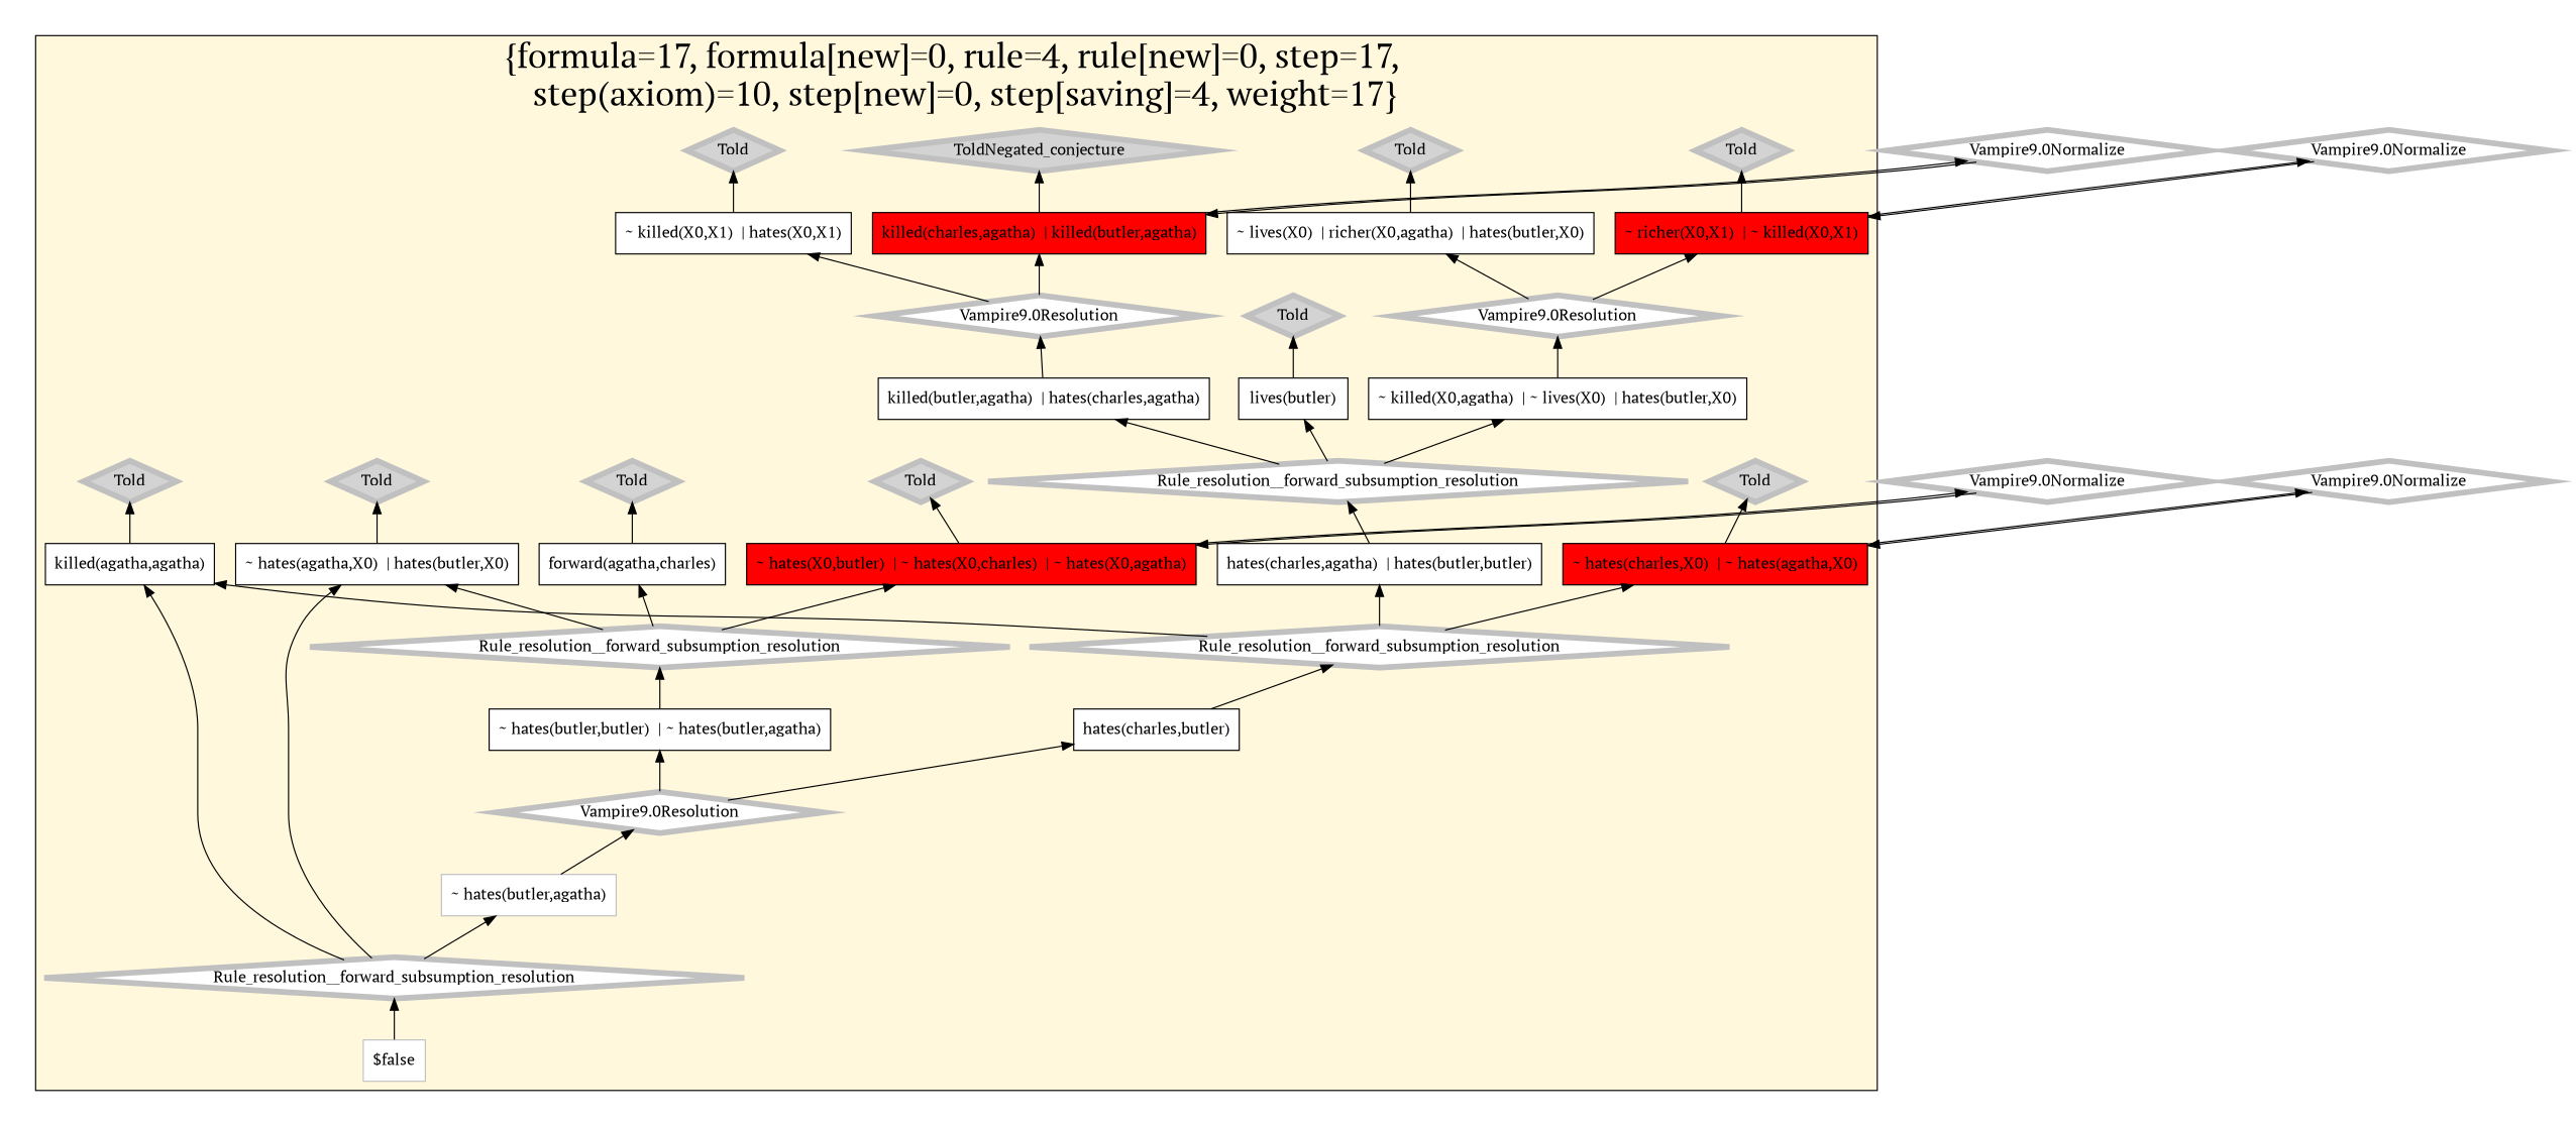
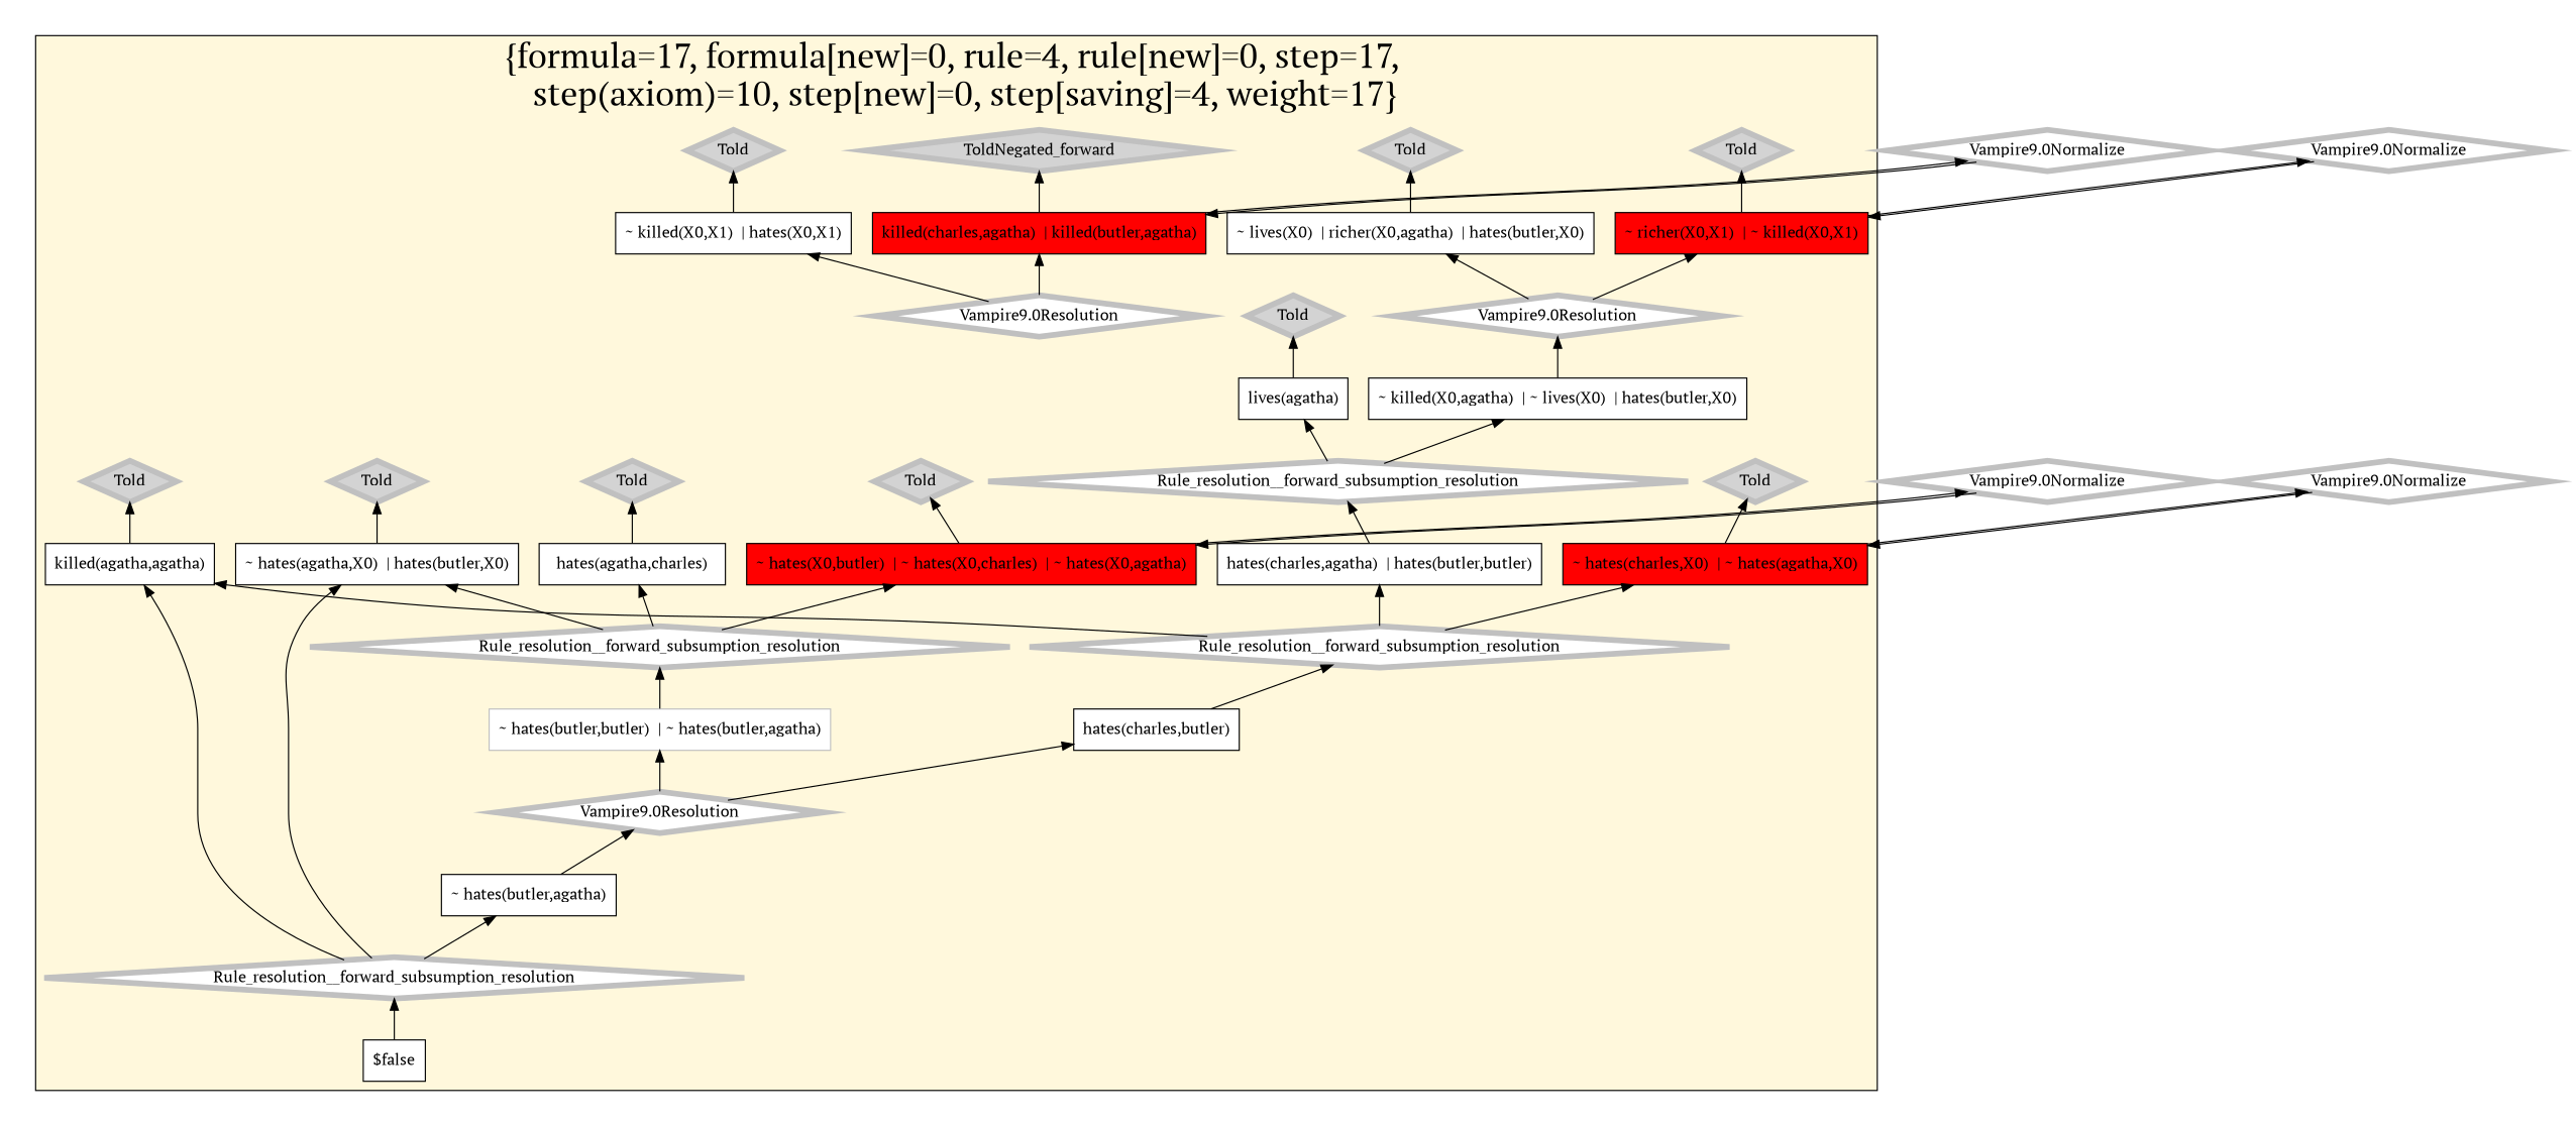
  digraph {
    fontname="PT Serif"
    rankdir=BT
    node [color=grey fillcolor=white fontname="PT Serif" shape=diamond style=filled penwidth=5]
    edge [fontname="PT Serif"]
-   n1 [color=black label="killed(butler,agatha)  | hates(charles,agatha)" shape=box penwidth=""]
    n2 [color=black label="~ lives(X0)  | richer(X0,agatha)  | hates(butler,X0)" shape=box penwidth=""]
    n3 [color=black label="killed(agatha,agatha)" shape=box penwidth=""]
    n4 [color=black label="~ hates(agatha,X0)  | hates(butler,X0)" shape=box penwidth=""]
    n5 [color=black fillcolor=red label="~ hates(charles,X0)  | ~ hates(agatha,X0)" shape=box penwidth=""]
    n6 [color=black label="hates(charles,agatha)  | hates(butler,butler)" shape=box penwidth=""]
-   n7 [color=black label="lives(butler)" shape=box penwidth=""]
-   n8 [color=black label="~ hates(butler,butler)  | ~ hates(butler,agatha)" shape=box penwidth=""]
-   n9 [color=black label="forward(agatha,charles)" shape=box penwidth=""]
+   n7 [color=black label="lives(agatha)" shape=box penwidth=""]
+   n8 [label="~ hates(butler,butler)  | ~ hates(butler,agatha)" shape=box penwidth=""]
+   n9 [color=black label="hates(agatha,charles)" shape=box penwidth=""]
    n10 [color=black fillcolor=red label="killed(charles,agatha)  | killed(butler,agatha)" shape=box penwidth=""]
-   n11 [label="$false" shape=box penwidth=""]
+   n11 [color=black label="$false" shape=box penwidth=""]
    n12 [color=black label="~ killed(X0,X1)  | hates(X0,X1)" shape=box penwidth=""]
-   n13 [label="~ hates(butler,agatha)" shape=box penwidth=""]
+   n13 [color=black label="~ hates(butler,agatha)" shape=box penwidth=""]
    n14 [color=black label="~ killed(X0,agatha)  | ~ lives(X0)  | hates(butler,X0)" shape=box penwidth=""]
    n15 [color=black fillcolor=red label="~ richer(X0,X1)  | ~ killed(X0,X1)" shape=box penwidth=""]
    n16 [color=black fillcolor=red label="~ hates(X0,butler)  | ~ hates(X0,charles)  | ~ hates(X0,agatha)" shape=box penwidth=""]
    n17 [color=black label="hates(charles,butler)" shape=box penwidth=""]
    n18 [fillcolor=lightgrey label=Told]
    n19 [label=Rule_resolution__forward_subsumption_resolution]
    n20 [label="Vampire9.0Resolution"]
    n21 [label=Rule_resolution__forward_subsumption_resolution]
    n22 [fillcolor=lightgrey label=Told]
    n23 [fillcolor=lightgrey label=Told]
    n24 [fillcolor=lightgrey label=Told]
    n25 [fillcolor=lightgrey label=Told]
    n26 [fillcolor=lightgrey label=Told]
    n27 [fillcolor=lightgrey label=Told]
    n28 [fillcolor=lightgrey label=Told]
    n29 [fillcolor=lightgrey label=Told]
-   n30 [fillcolor=lightgrey label=ToldNegated_conjecture]
+   n30 [fillcolor=lightgrey label=ToldNegated_forward]
    n31 [label=Rule_resolution__forward_subsumption_resolution]
    n32 [label="Vampire9.0Resolution"]
    n33 [label=Rule_resolution__forward_subsumption_resolution]
    n34 [label="Vampire9.0Resolution"]
    n35 [label="Vampire9.0Normalize"]
    n36 [label="Vampire9.0Normalize"]
    n37 [label="Vampire9.0Normalize"]
    n38 [label="Vampire9.0Normalize"]
    subgraph cluster_1 {
      fillcolor=cornsilk
      fontsize=30
      label="{formula=17, formula[new]=0, rule=4, rule[new]=0, step=17, \n  step(axiom)=10, step[new]=0, step[saving]=4, weight=17}"
      labelloc=b
      style=filled
-     n1
      n2
      n3
      n4
      n5
      n6
      n7
      n8
      n9
      n10
      n11
      n12
      n13
      n14
      n15
      n16
      n17
      n18
      n19
      n20
      n21
      n22
      n23
      n24
      n25
      n26
      n27
      n28
      n29
      n30
      n31
      n32
      n33
      n34
    }
-   n1 -> n34
    n2 -> n18
    n3 -> n23
    n4 -> n28
    n5 -> n27
    n5 -> n35
    n6 -> n31
    n7 -> n26
    n8 -> n21
    n9 -> n24
    n10 -> n30
    n10 -> n36
    n11 -> n33
    n12 -> n25
    n13 -> n20
    n14 -> n32
    n15 -> n29
    n15 -> n37
    n16 -> n22
    n16 -> n38
    n17 -> n19
    n19 -> n3
    n19 -> n5
    n19 -> n6
    n20 -> n8
    n20 -> n17
    n21 -> n4
    n21 -> n9
    n21 -> n16
-   n31 -> n1
    n31 -> n7
    n31 -> n14
    n32 -> n2
    n32 -> n15
    n33 -> n3
    n33 -> n4
    n33 -> n13
    n34 -> n10
    n34 -> n12
    n35 -> n5
    n36 -> n10
    n37 -> n15
    n38 -> n16
  }
